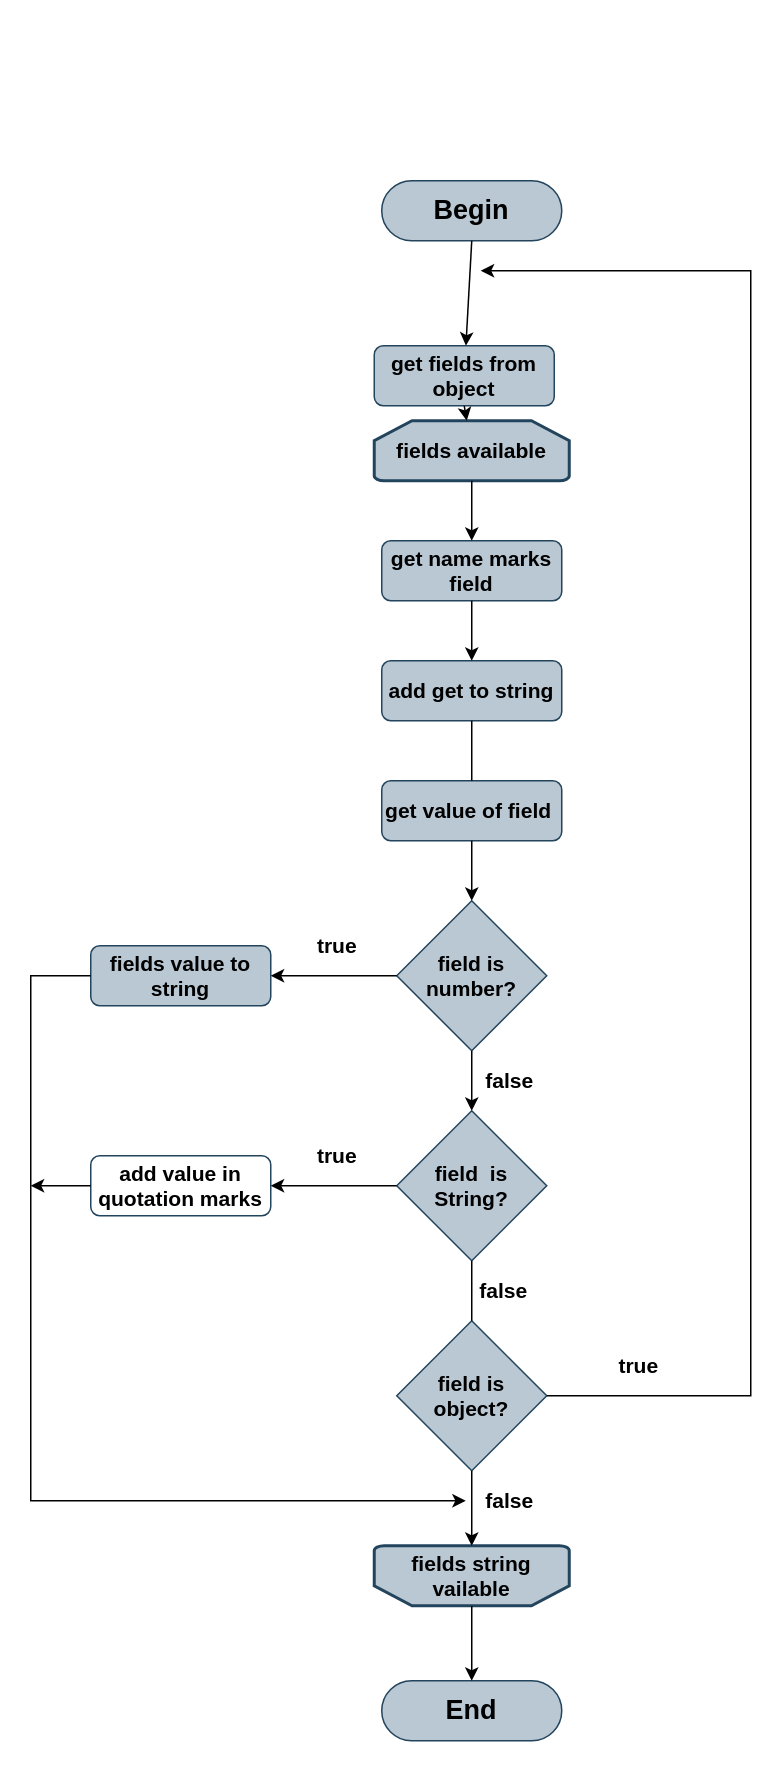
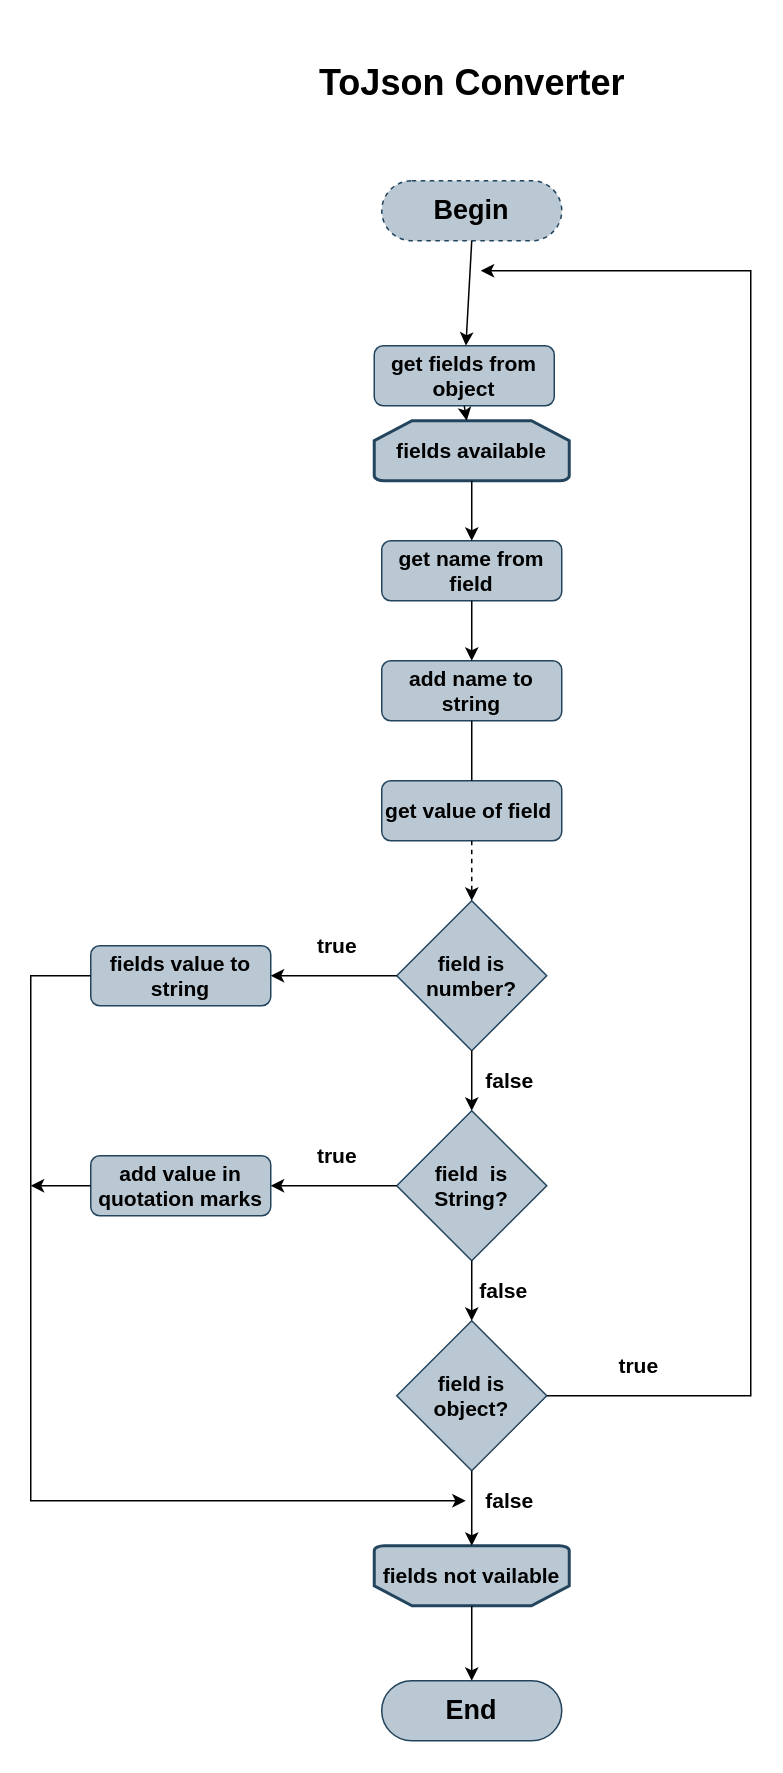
  <mxCell id="0" />
  <mxCell id="1" parent="0" />
- <mxCell id="2" value="&lt;h2&gt;Begin&lt;/h2&gt;" style="rounded=1;whiteSpace=wrap;html=1;fillColor=#bac8d3;strokeColor=#23445d;arcSize=50;" vertex="1" parent="1"><mxGeometry x="254" y="120" width="120" height="40" as="geometry" /></mxCell>
+ <mxCell id="2" value="&lt;h2&gt;Begin&lt;/h2&gt;" style="rounded=1;whiteSpace=wrap;html=1;fillColor=#bac8d3;strokeColor=#23445d;arcSize=50;dashed=1;" vertex="1" parent="1"><mxGeometry x="254" y="120" width="120" height="40" as="geometry" /></mxCell>
+ <mxCell id="3" value="&lt;h1&gt;ToJson Converter&lt;/h1&gt;" style="text;html=1;align=center;verticalAlign=middle;resizable=0;points=[];autosize=1;strokeColor=none;fillColor=none;" vertex="1" parent="1"><mxGeometry x="199" y="20" width="230" height="70" as="geometry" /></mxCell>
  <mxCell id="4" value="&lt;h3&gt;get fields from object&lt;/h3&gt;" style="rounded=1;whiteSpace=wrap;html=1;fillColor=#bac8d3;strokeColor=#23445d;" vertex="1" parent="1"><mxGeometry x="249" y="230" width="120" height="40" as="geometry" /></mxCell>
- <mxCell id="5" value="&lt;h3&gt;get name marks field&lt;/h3&gt;" style="rounded=1;whiteSpace=wrap;html=1;fillColor=#bac8d3;strokeColor=#23445d;" vertex="1" parent="1"><mxGeometry x="254" y="360" width="120" height="40" as="geometry" /></mxCell>
+ <mxCell id="5" value="&lt;h3&gt;get name from field&lt;/h3&gt;" style="rounded=1;whiteSpace=wrap;html=1;fillColor=#bac8d3;strokeColor=#23445d;" vertex="1" parent="1"><mxGeometry x="254" y="360" width="120" height="40" as="geometry" /></mxCell>
  <mxCell id="6" value="&lt;h3&gt;fields available&lt;/h3&gt;" style="strokeWidth=2;html=1;shape=mxgraph.flowchart.loop_limit;whiteSpace=wrap;fillColor=#bac8d3;strokeColor=#23445d;" vertex="1" parent="1"><mxGeometry x="249" y="280" width="130" height="40" as="geometry" /></mxCell>
- <mxCell id="7" value="&lt;p style=&quot;line-height: 100%;&quot;&gt;&lt;/p&gt;&lt;h3&gt;fields string vailable&lt;/h3&gt;&lt;p&gt;&lt;/p&gt;" style="strokeWidth=2;html=1;shape=mxgraph.flowchart.loop_limit;whiteSpace=wrap;flipV=1;fillColor=#bac8d3;strokeColor=#23445d;" vertex="1" parent="1"><mxGeometry x="249" y="1030" width="130" height="40" as="geometry" /></mxCell>
- <mxCell id="8" value="&lt;h3&gt;add get to string&lt;/h3&gt;" style="rounded=1;whiteSpace=wrap;html=1;fillColor=#bac8d3;strokeColor=#23445d;" vertex="1" parent="1"><mxGeometry x="254" y="440" width="120" height="40" as="geometry" /></mxCell>
+ <mxCell id="7" value="&lt;p style=&quot;line-height: 100%;&quot;&gt;&lt;/p&gt;&lt;h3&gt;fields not vailable&lt;/h3&gt;&lt;p&gt;&lt;/p&gt;" style="strokeWidth=2;html=1;shape=mxgraph.flowchart.loop_limit;whiteSpace=wrap;flipV=1;fillColor=#bac8d3;strokeColor=#23445d;" vertex="1" parent="1"><mxGeometry x="249" y="1030" width="130" height="40" as="geometry" /></mxCell>
+ <mxCell id="8" value="&lt;h3&gt;add name to string&lt;/h3&gt;" style="rounded=1;whiteSpace=wrap;html=1;fillColor=#bac8d3;strokeColor=#23445d;" vertex="1" parent="1"><mxGeometry x="254" y="440" width="120" height="40" as="geometry" /></mxCell>
  <mxCell id="9" value="&lt;h3&gt;get value of field&amp;nbsp;&lt;/h3&gt;" style="rounded=1;whiteSpace=wrap;html=1;fillColor=#bac8d3;strokeColor=#23445d;" vertex="1" parent="1"><mxGeometry x="254" y="520" width="120" height="40" as="geometry" /></mxCell>
  <mxCell id="10" value="&lt;h3&gt;field is number?&lt;/h3&gt;" style="rhombus;whiteSpace=wrap;html=1;fillColor=#bac8d3;strokeColor=#23445d;" vertex="1" parent="1"><mxGeometry x="264" y="600" width="100" height="100" as="geometry" /></mxCell>
  <mxCell id="11" value="&lt;h3&gt;field&amp;nbsp; is String?&lt;/h3&gt;" style="rhombus;whiteSpace=wrap;html=1;fillColor=#bac8d3;strokeColor=#23445d;" vertex="1" parent="1"><mxGeometry x="264" y="740" width="100" height="100" as="geometry" /></mxCell>
  <mxCell id="12" value="&lt;h3&gt;field is object?&lt;/h3&gt;" style="rhombus;whiteSpace=wrap;html=1;fillColor=#bac8d3;strokeColor=#23445d;" vertex="1" parent="1"><mxGeometry x="264" y="880" width="100" height="100" as="geometry" /></mxCell>
  <mxCell id="13" value="" style="endArrow=classic;html=1;rounded=0;exitX=0.5;exitY=1;exitDx=0;exitDy=0;" edge="1" parent="1" source="2" target="4"><mxGeometry width="50" height="50" relative="1" as="geometry"><mxPoint x="210" y="430" as="sourcePoint" /><mxPoint x="260" y="380" as="targetPoint" /></mxGeometry></mxCell>
  <mxCell id="14" value="" style="endArrow=classic;html=1;rounded=0;exitX=0.5;exitY=1;exitDx=0;exitDy=0;" edge="1" parent="1" source="4" target="6"><mxGeometry width="50" height="50" relative="1" as="geometry"><mxPoint x="210" y="430" as="sourcePoint" /><mxPoint x="260" y="380" as="targetPoint" /></mxGeometry></mxCell>
  <mxCell id="15" value="" style="endArrow=classic;html=1;rounded=0;exitX=0.5;exitY=1;exitDx=0;exitDy=0;exitPerimeter=0;entryX=0.5;entryY=0;entryDx=0;entryDy=0;" edge="1" parent="1" source="6" target="5"><mxGeometry width="50" height="50" relative="1" as="geometry"><mxPoint x="210" y="430" as="sourcePoint" /><mxPoint x="260" y="380" as="targetPoint" /></mxGeometry></mxCell>
  <mxCell id="16" value="" style="endArrow=classic;html=1;rounded=0;exitX=0.5;exitY=1;exitDx=0;exitDy=0;" edge="1" parent="1" source="5" target="8"><mxGeometry width="50" height="50" relative="1" as="geometry"><mxPoint x="210" y="430" as="sourcePoint" /><mxPoint x="260" y="380" as="targetPoint" /></mxGeometry></mxCell>
  <mxCell id="17" value="" style="endArrow=none;html=1;rounded=0;exitX=0.5;exitY=1;exitDx=0;exitDy=0;entryX=0.5;entryY=0;entryDx=0;entryDy=0;" edge="1" parent="1" source="8" target="9"><mxGeometry width="50" height="50" relative="1" as="geometry"><mxPoint x="210" y="430" as="sourcePoint" /><mxPoint x="260" y="380" as="targetPoint" /></mxGeometry></mxCell>
- <mxCell id="18" value="" style="endArrow=classic;html=1;rounded=0;exitX=0.5;exitY=1;exitDx=0;exitDy=0;entryX=0.5;entryY=0;entryDx=0;entryDy=0;" edge="1" parent="1" source="9" target="10"><mxGeometry width="50" height="50" relative="1" as="geometry"><mxPoint x="210" y="530" as="sourcePoint" /><mxPoint x="260" y="480" as="targetPoint" /></mxGeometry></mxCell>
+ <mxCell id="18" value="" style="endArrow=classic;html=1;rounded=0;exitX=0.5;exitY=1;exitDx=0;exitDy=0;entryX=0.5;entryY=0;entryDx=0;entryDy=0;dashed=1;" edge="1" parent="1" source="9" target="10"><mxGeometry width="50" height="50" relative="1" as="geometry"><mxPoint x="210" y="530" as="sourcePoint" /><mxPoint x="260" y="480" as="targetPoint" /></mxGeometry></mxCell>
  <mxCell id="19" value="" style="endArrow=classic;html=1;rounded=0;exitX=0.5;exitY=1;exitDx=0;exitDy=0;" edge="1" parent="1" source="10" target="11"><mxGeometry width="50" height="50" relative="1" as="geometry"><mxPoint x="210" y="530" as="sourcePoint" /><mxPoint x="260" y="480" as="targetPoint" /></mxGeometry></mxCell>
- <mxCell id="20" value="" style="endArrow=none;html=1;rounded=0;exitX=0.5;exitY=1;exitDx=0;exitDy=0;entryX=0.5;entryY=0;entryDx=0;entryDy=0;" edge="1" parent="1" source="11" target="12"><mxGeometry width="50" height="50" relative="1" as="geometry"><mxPoint x="210" y="830" as="sourcePoint" /><mxPoint x="260" y="780" as="targetPoint" /></mxGeometry></mxCell>
+ <mxCell id="20" value="" style="endArrow=classic;html=1;rounded=0;exitX=0.5;exitY=1;exitDx=0;exitDy=0;entryX=0.5;entryY=0;entryDx=0;entryDy=0;" edge="1" parent="1" source="11" target="12"><mxGeometry width="50" height="50" relative="1" as="geometry"><mxPoint x="210" y="830" as="sourcePoint" /><mxPoint x="260" y="780" as="targetPoint" /></mxGeometry></mxCell>
  <mxCell id="21" value="" style="endArrow=classic;html=1;rounded=0;exitX=0.5;exitY=1;exitDx=0;exitDy=0;entryX=0.5;entryY=1;entryDx=0;entryDy=0;entryPerimeter=0;" edge="1" parent="1" source="12" target="7"><mxGeometry width="50" height="50" relative="1" as="geometry"><mxPoint x="210" y="830" as="sourcePoint" /><mxPoint x="260" y="780" as="targetPoint" /></mxGeometry></mxCell>
  <mxCell id="22" value="&lt;h3&gt;fields value to string&lt;/h3&gt;" style="rounded=1;whiteSpace=wrap;html=1;fillColor=#bac8d3;strokeColor=#23445d;" vertex="1" parent="1"><mxGeometry x="60" y="630" width="120" height="40" as="geometry" /></mxCell>
- <mxCell id="23" value="&lt;h3&gt;add value in quotation marks&lt;/h3&gt;" style="rounded=1;whiteSpace=wrap;html=1;fillColor=#ffffff;strokeColor=#23445d;" vertex="1" parent="1"><mxGeometry x="60" y="770" width="120" height="40" as="geometry" /></mxCell>
+ <mxCell id="23" value="&lt;h3&gt;add value in quotation marks&lt;/h3&gt;" style="rounded=1;whiteSpace=wrap;html=1;fillColor=#bac8d3;strokeColor=#23445d;" vertex="1" parent="1"><mxGeometry x="60" y="770" width="120" height="40" as="geometry" /></mxCell>
  <mxCell id="24" value="" style="endArrow=classic;html=1;rounded=0;exitX=1;exitY=0.5;exitDx=0;exitDy=0;" edge="1" parent="1" source="12"><mxGeometry width="50" height="50" relative="1" as="geometry"><mxPoint x="210" y="630" as="sourcePoint" /><mxPoint x="320" y="180" as="targetPoint" /><Array as="points"><mxPoint x="500" y="930" /><mxPoint x="500" y="180" /></Array></mxGeometry></mxCell>
  <mxCell id="25" value="&lt;h3&gt;false&lt;/h3&gt;" style="text;html=1;align=center;verticalAlign=middle;resizable=0;points=[];autosize=1;strokeColor=none;fillColor=none;" vertex="1" parent="1"><mxGeometry x="309" y="690" width="60" height="60" as="geometry" /></mxCell>
  <mxCell id="26" value="" style="endArrow=classic;html=1;rounded=0;exitX=0;exitY=0.5;exitDx=0;exitDy=0;entryX=1;entryY=0.5;entryDx=0;entryDy=0;" edge="1" parent="1" source="10" target="22"><mxGeometry width="50" height="50" relative="1" as="geometry"><mxPoint x="120" y="570" as="sourcePoint" /><mxPoint x="170" y="520" as="targetPoint" /></mxGeometry></mxCell>
  <mxCell id="27" value="" style="endArrow=classic;html=1;rounded=0;exitX=0;exitY=0.5;exitDx=0;exitDy=0;entryX=1;entryY=0.5;entryDx=0;entryDy=0;" edge="1" parent="1" source="11" target="23"><mxGeometry width="50" height="50" relative="1" as="geometry"><mxPoint x="120" y="570" as="sourcePoint" /><mxPoint x="170" y="520" as="targetPoint" /></mxGeometry></mxCell>
  <mxCell id="28" value="&lt;h3&gt;false&lt;/h3&gt;" style="text;html=1;align=center;verticalAlign=middle;resizable=0;points=[];autosize=1;strokeColor=none;fillColor=none;" vertex="1" parent="1"><mxGeometry x="305" y="830" width="60" height="60" as="geometry" /></mxCell>
  <mxCell id="29" value="&lt;h3&gt;false&lt;/h3&gt;" style="text;html=1;align=center;verticalAlign=middle;resizable=0;points=[];autosize=1;strokeColor=none;fillColor=none;" vertex="1" parent="1"><mxGeometry x="309" y="970" width="60" height="60" as="geometry" /></mxCell>
  <mxCell id="30" value="" style="endArrow=classic;html=1;rounded=0;exitX=0;exitY=0.5;exitDx=0;exitDy=0;" edge="1" parent="1" source="22"><mxGeometry width="50" height="50" relative="1" as="geometry"><mxPoint x="120" y="870" as="sourcePoint" /><mxPoint x="310" y="1000" as="targetPoint" /><Array as="points"><mxPoint x="20" y="650" /><mxPoint x="20" y="1000" /></Array></mxGeometry></mxCell>
  <mxCell id="31" value="" style="endArrow=classic;html=1;rounded=0;exitX=0;exitY=0.5;exitDx=0;exitDy=0;" edge="1" parent="1" source="23"><mxGeometry width="50" height="50" relative="1" as="geometry"><mxPoint x="120" y="870" as="sourcePoint" /><mxPoint x="20" y="790" as="targetPoint" /></mxGeometry></mxCell>
  <mxCell id="32" value="&lt;h3&gt;true&lt;/h3&gt;" style="text;html=1;align=center;verticalAlign=middle;resizable=0;points=[];autosize=1;strokeColor=none;fillColor=none;" vertex="1" parent="1"><mxGeometry x="400" y="880" width="50" height="60" as="geometry" /></mxCell>
  <mxCell id="33" value="&lt;h3&gt;true&lt;/h3&gt;" style="text;html=1;align=center;verticalAlign=middle;resizable=0;points=[];autosize=1;strokeColor=none;fillColor=none;" vertex="1" parent="1"><mxGeometry x="199" y="740" width="50" height="60" as="geometry" /></mxCell>
  <mxCell id="34" value="&lt;h3&gt;true&lt;/h3&gt;" style="text;html=1;align=center;verticalAlign=middle;resizable=0;points=[];autosize=1;strokeColor=none;fillColor=none;" vertex="1" parent="1"><mxGeometry x="199" y="600" width="50" height="60" as="geometry" /></mxCell>
  <mxCell id="35" value="&lt;h2&gt;End&lt;/h2&gt;" style="rounded=1;whiteSpace=wrap;html=1;fillColor=#bac8d3;strokeColor=#23445d;arcSize=50;" vertex="1" parent="1"><mxGeometry x="254" y="1120" width="120" height="40" as="geometry" /></mxCell>
  <mxCell id="36" value="" style="endArrow=classic;html=1;rounded=0;exitX=0.5;exitY=0;exitDx=0;exitDy=0;exitPerimeter=0;" edge="1" parent="1" source="7" target="35"><mxGeometry width="50" height="50" relative="1" as="geometry"><mxPoint x="120" y="870" as="sourcePoint" /><mxPoint x="170" y="820" as="targetPoint" /></mxGeometry></mxCell>
